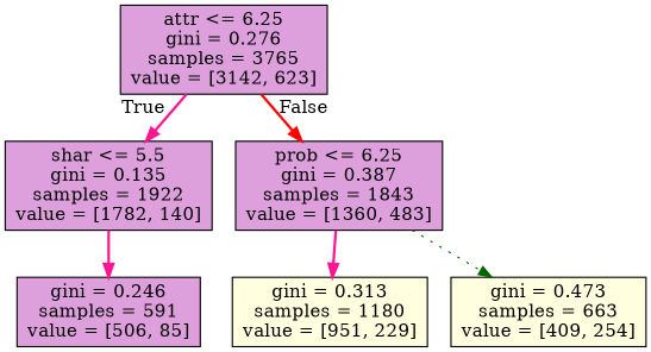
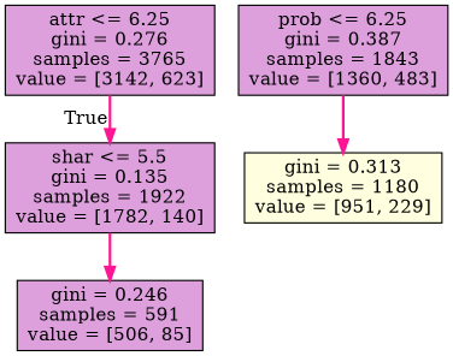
  digraph {
    node [color=black fillcolor=plum shape=box style=filled]
    edge [color=deeppink style=bold]
    n1 [label="attr <= 6.25\ngini = 0.276\nsamples = 3765\nvalue = [3142, 623]"]
    n2 [label="shar <= 5.5\ngini = 0.135\nsamples = 1922\nvalue = [1782, 140]"]
    n3 [label="prob <= 6.25\ngini = 0.387\nsamples = 1843\nvalue = [1360, 483]"]
    n4 [label="gini = 0.246\nsamples = 591\nvalue = [506, 85]"]
    n5 [fillcolor=lightyellow label="gini = 0.313\nsamples = 1180\nvalue = [951, 229]"]
-   n6 [fillcolor=lightyellow label="gini = 0.473\nsamples = 663\nvalue = [409, 254]"]
    n1 -> n2 [headlabel=True labelangle=45 labeldistance=2.5]
-   n1 -> n3 [color=red headlabel=False labelangle=-45 labeldistance=2.5]
    n2 -> n4
    n3 -> n5
-   n3 -> n6 [color=darkgreen style=dotted]
  }
